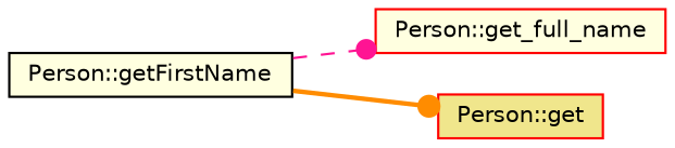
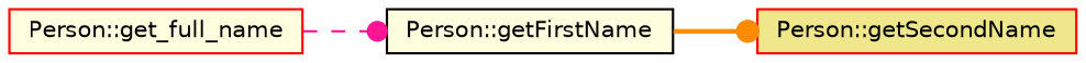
  digraph {
    rankdir=LR
    node [color=red fillcolor=lightyellow fontname=Helvetica fontsize=10 shape=box style=filled]
    edge [arrowhead=dot fontname=Helvetica fontsize=10 labelfontname=Helvetica labelfontsize=10]
    n1 [fontcolor=black height=0.2 label="Person::get_full_name" width=0.4]
    n2 [color=black height=0.2 label="Person::getFirstName" width=0.4]
-   n3 [fillcolor=khaki height=0.2 label="Person::get" width=0.4]
-   n2 -> n1 [color=deeppink style=dashed]
+   n3 [fillcolor=khaki height=0.2 label="Person::getSecondName" width=0.4]
+   n1 -> n2 [color=deeppink style=dashed]
    n2 -> n3 [color=darkorange style=bold]
  }
